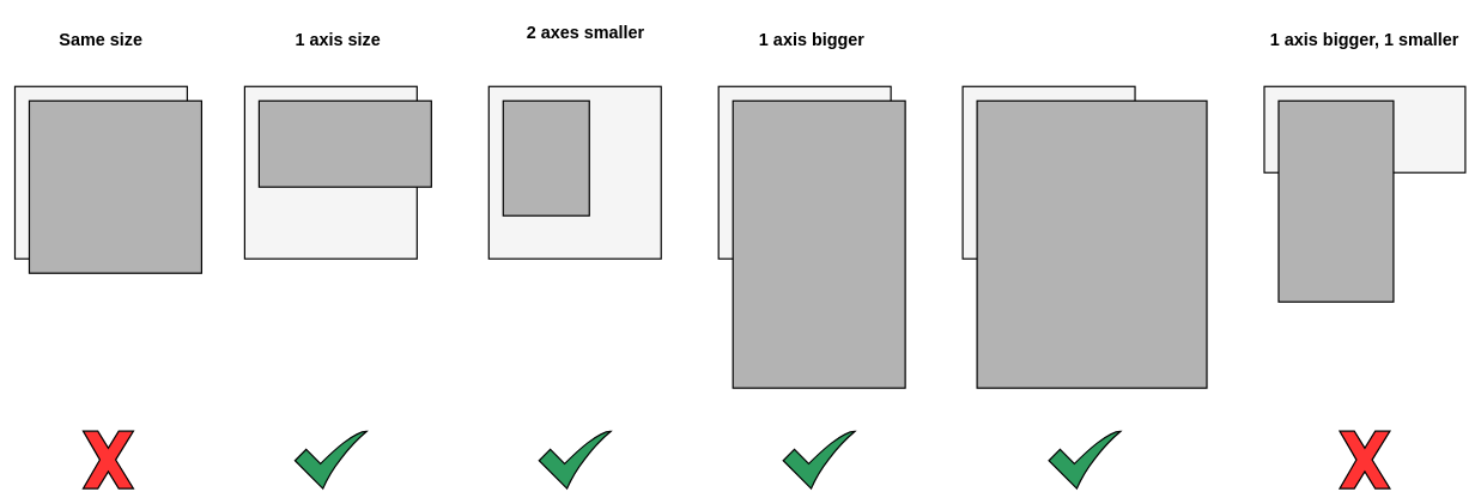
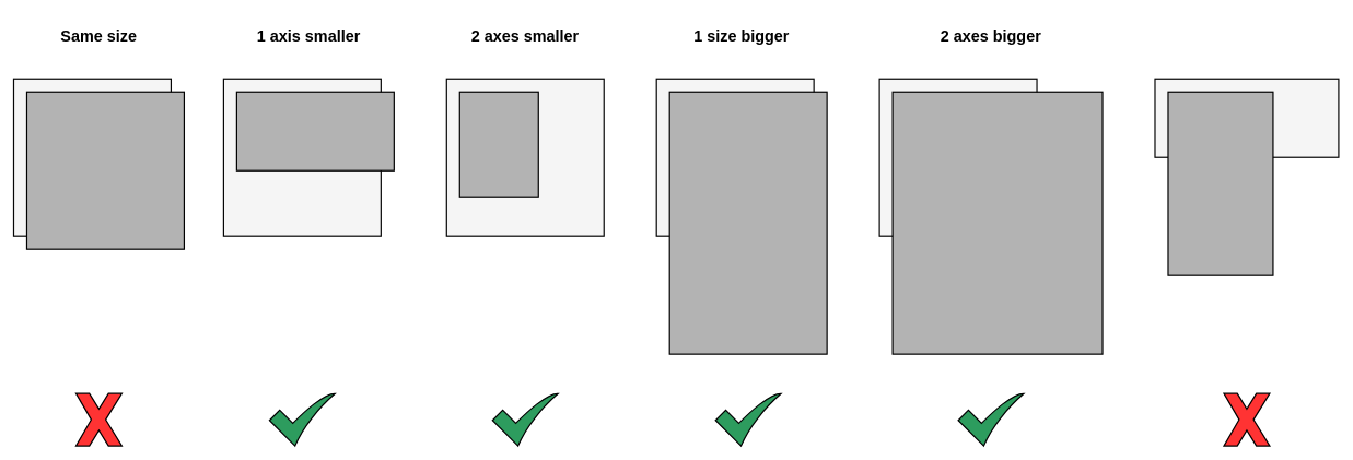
  <mxCell id="0" />
  <mxCell id="1" parent="0" />
  <mxCell id="2" value="" style="rounded=0;whiteSpace=wrap;html=1;fillColor=#f5f5f5;strokeColor=#050505;strokeWidth=2;fontColor=#333333;" vertex="1" parent="1"><mxGeometry x="20" y="120" width="240" height="240" as="geometry" /></mxCell>
  <mxCell id="3" value="" style="rounded=0;whiteSpace=wrap;html=1;glass=0;shadow=0;fillStyle=solid;strokeWidth=2;fillColor=#B3B3B3;strokeColor=#000000;" vertex="1" parent="1"><mxGeometry x="40" y="140" width="240" height="240" as="geometry" /></mxCell>
  <mxCell id="4" value="" style="rounded=0;whiteSpace=wrap;html=1;fillColor=#f5f5f5;strokeColor=#050505;strokeWidth=2;fontColor=#333333;" vertex="1" parent="1"><mxGeometry x="680" y="120" width="240" height="240" as="geometry" /></mxCell>
  <mxCell id="5" value="" style="rounded=0;whiteSpace=wrap;html=1;glass=0;shadow=0;fillStyle=solid;strokeWidth=2;fillColor=#B3B3B3;strokeColor=#000000;" vertex="1" parent="1"><mxGeometry x="700" y="140" width="120" height="160" as="geometry" /></mxCell>
  <mxCell id="6" value="" style="rounded=0;whiteSpace=wrap;html=1;fillColor=#f5f5f5;strokeColor=#050505;strokeWidth=2;fontColor=#333333;" vertex="1" parent="1"><mxGeometry x="1340" y="120" width="240" height="240" as="geometry" /></mxCell>
  <mxCell id="7" value="" style="rounded=0;whiteSpace=wrap;html=1;glass=0;shadow=0;fillStyle=solid;strokeWidth=2;fillColor=#B3B3B3;strokeColor=#000000;" vertex="1" parent="1"><mxGeometry x="1360" y="140" width="320" height="400" as="geometry" /></mxCell>
  <mxCell id="8" value="" style="rounded=0;whiteSpace=wrap;html=1;fillColor=#f5f5f5;strokeColor=#050505;strokeWidth=2;fontColor=#333333;" vertex="1" parent="1"><mxGeometry x="1760" y="120" width="280" height="120" as="geometry" /></mxCell>
  <mxCell id="9" value="" style="rounded=0;whiteSpace=wrap;html=1;glass=0;shadow=0;fillStyle=solid;strokeWidth=2;fillColor=#B3B3B3;strokeColor=#000000;" vertex="1" parent="1"><mxGeometry x="1780" y="140" width="160" height="280" as="geometry" /></mxCell>
  <mxCell id="10" value="" style="rounded=0;whiteSpace=wrap;html=1;fillColor=#f5f5f5;strokeColor=#050505;strokeWidth=2;fontColor=#333333;" vertex="1" parent="1"><mxGeometry x="340" y="120" width="240" height="240" as="geometry" /></mxCell>
  <mxCell id="11" value="" style="rounded=0;whiteSpace=wrap;html=1;glass=0;shadow=0;fillStyle=solid;strokeWidth=2;fillColor=#B3B3B3;strokeColor=#000000;" vertex="1" parent="1"><mxGeometry x="360" y="140" width="240" height="120" as="geometry" /></mxCell>
  <mxCell id="12" value="" style="rounded=0;whiteSpace=wrap;html=1;fillColor=#f5f5f5;strokeColor=#050505;strokeWidth=2;fontColor=#333333;" vertex="1" parent="1"><mxGeometry x="1000" y="120" width="240" height="240" as="geometry" /></mxCell>
  <mxCell id="13" value="" style="rounded=0;whiteSpace=wrap;html=1;glass=0;shadow=0;fillStyle=solid;strokeWidth=2;fillColor=#B3B3B3;strokeColor=#000000;" vertex="1" parent="1"><mxGeometry x="1020" y="140" width="240" height="400" as="geometry" /></mxCell>
- <mxCell id="14" value="Same size" style="text;html=1;align=center;verticalAlign=middle;whiteSpace=wrap;rounded=0;fontSize=24;fontStyle=1" vertex="1" parent="1"><mxGeometry x="10" y="20" width="260" height="70" as="geometry" /></mxCell>
- <mxCell id="15" value="1 axis size" style="text;html=1;align=center;verticalAlign=middle;whiteSpace=wrap;rounded=0;fontSize=24;fontStyle=1" vertex="1" parent="1"><mxGeometry x="340" y="20" width="260" height="70" as="geometry" /></mxCell>
- <mxCell id="16" value="2 axes smaller" style="text;html=1;align=center;verticalAlign=middle;whiteSpace=wrap;rounded=0;fontSize=24;fontStyle=1" vertex="1" parent="1"><mxGeometry x="695" y="10" width="240" height="70" as="geometry" /></mxCell>
- <mxCell id="17" value="1 axis bigger" style="text;html=1;align=center;verticalAlign=middle;whiteSpace=wrap;rounded=0;fontSize=24;fontStyle=1" vertex="1" parent="1"><mxGeometry x="1000" y="20" width="260" height="70" as="geometry" /></mxCell>
- <mxCell id="19" value="1 axis bigger, 1 smaller" style="text;html=1;align=center;verticalAlign=middle;whiteSpace=wrap;rounded=0;fontSize=24;fontStyle=1" vertex="1" parent="1"><mxGeometry x="1760" y="20" width="280" height="70" as="geometry" /></mxCell>
+ <mxCell id="14" value="Same size" style="text;html=1;align=center;verticalAlign=middle;whiteSpace=wrap;rounded=0;fontSize=24;fontStyle=1" vertex="1" parent="1"><mxGeometry x="20" y="20" width="260" height="70" as="geometry" /></mxCell>
+ <mxCell id="15" value="1 axis smaller" style="text;html=1;align=center;verticalAlign=middle;whiteSpace=wrap;rounded=0;fontSize=24;fontStyle=1" vertex="1" parent="1"><mxGeometry x="340" y="20" width="260" height="70" as="geometry" /></mxCell>
+ <mxCell id="16" value="2 axes smaller" style="text;html=1;align=center;verticalAlign=middle;whiteSpace=wrap;rounded=0;fontSize=24;fontStyle=1" vertex="1" parent="1"><mxGeometry x="680" y="20" width="240" height="70" as="geometry" /></mxCell>
+ <mxCell id="17" value="1 size bigger" style="text;html=1;align=center;verticalAlign=middle;whiteSpace=wrap;rounded=0;fontSize=24;fontStyle=1" vertex="1" parent="1"><mxGeometry x="1000" y="20" width="260" height="70" as="geometry" /></mxCell>
+ <mxCell id="18" value="2 axes bigger" style="text;html=1;align=center;verticalAlign=middle;whiteSpace=wrap;rounded=0;fontSize=24;fontStyle=1" vertex="1" parent="1"><mxGeometry x="1340" y="20" width="340" height="70" as="geometry" /></mxCell>
  <mxCell id="20" value="" style="sketch=0;html=1;aspect=fixed;strokeColor=default;shadow=0;align=center;fillColor=#2D9C5E;verticalAlign=top;labelPosition=center;verticalLabelPosition=bottom;shape=mxgraph.gcp2.check;strokeWidth=2;" vertex="1" parent="1"><mxGeometry x="1090" y="600" width="100" height="80" as="geometry" /></mxCell>
  <mxCell id="21" value="" style="sketch=0;html=1;aspect=fixed;strokeColor=default;shadow=0;align=center;fillColor=#2D9C5E;verticalAlign=top;labelPosition=center;verticalLabelPosition=bottom;shape=mxgraph.gcp2.check;strokeWidth=2;" vertex="1" parent="1"><mxGeometry x="1460" y="600" width="100" height="80" as="geometry" /></mxCell>
  <mxCell id="22" value="" style="sketch=0;html=1;aspect=fixed;strokeColor=default;shadow=0;align=center;fillColor=#2D9C5E;verticalAlign=top;labelPosition=center;verticalLabelPosition=bottom;shape=mxgraph.gcp2.check;strokeWidth=2;" vertex="1" parent="1"><mxGeometry x="750" y="600" width="100" height="80" as="geometry" /></mxCell>
  <mxCell id="23" value="" style="sketch=0;html=1;aspect=fixed;strokeColor=default;shadow=0;align=center;fillColor=#2D9C5E;verticalAlign=top;labelPosition=center;verticalLabelPosition=bottom;shape=mxgraph.gcp2.check;strokeWidth=2;" vertex="1" parent="1"><mxGeometry x="410" y="600" width="100" height="80" as="geometry" /></mxCell>
  <mxCell id="24" value="" style="verticalLabelPosition=bottom;verticalAlign=top;html=1;shape=mxgraph.basic.x;fillColor=#FF3333;strokeColor=#000000;fontColor=#ffffff;strokeWidth=2;" vertex="1" parent="1"><mxGeometry x="115" y="600" width="70" height="80" as="geometry" /></mxCell>
  <mxCell id="25" value="" style="verticalLabelPosition=bottom;verticalAlign=top;html=1;shape=mxgraph.basic.x;fillColor=#FF3333;strokeColor=#000000;fontColor=#ffffff;strokeWidth=2;" vertex="1" parent="1"><mxGeometry x="1865" y="600" width="70" height="80" as="geometry" /></mxCell>
